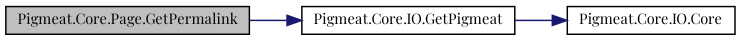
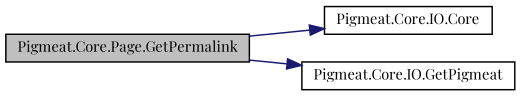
  digraph {
    fontname="Playfair Display"
    rankdir=LR
    node [color=black fillcolor=white fontname="Playfair Display" fontsize=10 shape=record style=filled]
    edge [color=midnightblue fontname="Playfair Display" fontsize=10 labelfontname=Helvetica labelfontsize=10 style=solid]
    n1 [fillcolor=grey75 fontcolor=black height=0.2 label="Pigmeat.Core.Page.GetPermalink" width=0.4]
    n2 [height=0.2 label="Pigmeat.Core.IO.Core" width=0.4]
    n3 [height=0.2 label="Pigmeat.Core.IO.GetPigmeat" width=0.4]
-   n3 -> n2
+   n1 -> n2
    n1 -> n3
  }
